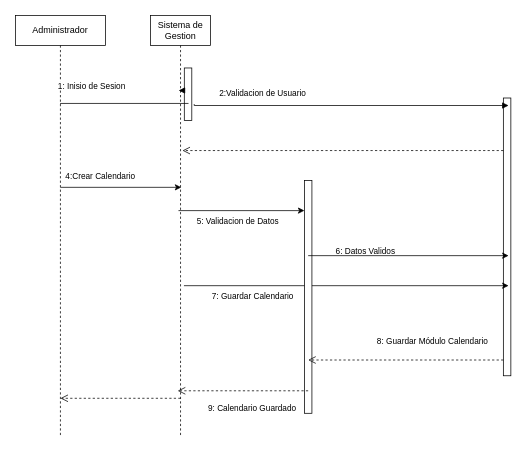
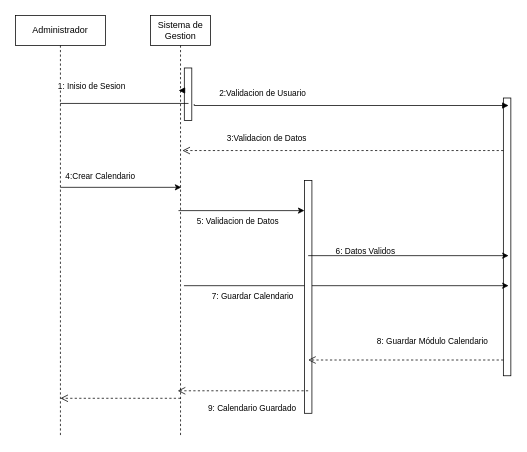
  <mxCell id="0" />
  <mxCell id="1" parent="0" />
  <mxCell id="2" value="&lt;font style=&quot;vertical-align: inherit;&quot;&gt;&lt;font style=&quot;vertical-align: inherit;&quot;&gt;Administrador&lt;/font&gt;&lt;/font&gt;" style="shape=umlLifeline;perimeter=lifelinePerimeter;whiteSpace=wrap;html=1;container=0;dropTarget=0;collapsible=0;recursiveResize=0;outlineConnect=0;portConstraint=eastwest;newEdgeStyle={&quot;edgeStyle&quot;:&quot;elbowEdgeStyle&quot;,&quot;elbow&quot;:&quot;vertical&quot;,&quot;curved&quot;:0,&quot;rounded&quot;:0};" vertex="1" parent="1"><mxGeometry x="20" y="20" width="120" height="560" as="geometry" /></mxCell>
  <mxCell id="3" value="Sistema de Gestion" style="shape=umlLifeline;perimeter=lifelinePerimeter;whiteSpace=wrap;html=1;container=0;dropTarget=0;collapsible=0;recursiveResize=0;outlineConnect=0;portConstraint=eastwest;newEdgeStyle={&quot;edgeStyle&quot;:&quot;elbowEdgeStyle&quot;,&quot;elbow&quot;:&quot;vertical&quot;,&quot;curved&quot;:0,&quot;rounded&quot;:0};" vertex="1" parent="1"><mxGeometry x="200" y="20" width="80" height="560" as="geometry" /></mxCell>
  <mxCell id="4" value="&lt;span style=&quot;color: rgba(0, 0, 0, 0); font-family: monospace; font-size: 0px; text-align: start;&quot;&gt;%3CmxGraphModel%3E%3Croot%3E%3CmxCell%20id%3D%220%22%2F%3E%3CmxCell%20id%3D%221%22%20parent%3D%220%22%2F%3E%3CmxCell%20id%3D%222%22%20value%3D%229%3AAgenda%20Disponible%22%20style%3D%22html%3D1%3BverticalAlign%3Dbottom%3BendArrow%3Dopen%3Bdashed%3D1%3BendSize%3D8%3BedgeStyle%3DelbowEdgeStyle%3Belbow%3Dhorizontal%3Bcurved%3D0%3Brounded%3D0%3BexitX%3D0.5%3BexitY%3D0.885%3BexitDx%3D0%3BexitDy%3D0%3BexitPerimeter%3D0%3BentryX%3D0.545%3BentryY%3D0.885%3BentryDx%3D0%3BentryDy%3D0%3BentryPerimeter%3D0%3B%22%20edge%3D%221%22%20parent%3D%221%22%3E%3CmxGeometry%20relative%3D%221%22%20as%3D%22geometry%22%3E%3CmxPoint%20x%3D%221030%22%20y%3D%22900%22%20as%3D%22targetPoint%22%2F%3E%3CArray%20as%3D%22points%22%3E%3CmxPoint%20x%3D%221135%22%20y%3D%22900%22%2F%3E%3C%2FArray%3E%3CmxPoint%20x%3D%221240%22%20y%3D%22900%22%20as%3D%22sourcePoint%22%2F%3E%3CmxPoint%20as%3D%22offset%22%2F%3E%3C%2FmxGeometry%3E%3C%2FmxCell%3E%3C%2Froot%3E%3C%2FmxGraphModel%3E&lt;/span&gt;" style="html=1;points=[];perimeter=orthogonalPerimeter;outlineConnect=0;targetShapes=umlLifeline;portConstraint=eastwest;newEdgeStyle={&quot;edgeStyle&quot;:&quot;elbowEdgeStyle&quot;,&quot;elbow&quot;:&quot;vertical&quot;,&quot;curved&quot;:0,&quot;rounded&quot;:0};" vertex="1" parent="3"><mxGeometry x="45" y="70" width="10" height="70" as="geometry" /></mxCell>
  <mxCell id="5" value="" style="html=1;points=[];perimeter=orthogonalPerimeter;outlineConnect=0;targetShapes=umlLifeline;portConstraint=eastwest;newEdgeStyle={&quot;edgeStyle&quot;:&quot;elbowEdgeStyle&quot;,&quot;elbow&quot;:&quot;vertical&quot;,&quot;curved&quot;:0,&quot;rounded&quot;:0};" vertex="1" parent="1"><mxGeometry x="670" y="130" width="10" height="370" as="geometry" /></mxCell>
  <mxCell id="6" value="" style="html=1;verticalAlign=bottom;endArrow=block;edgeStyle=elbowEdgeStyle;elbow=vertical;curved=0;rounded=0;exitX=0.916;exitY=0.952;exitDx=0;exitDy=0;exitPerimeter=0;" edge="1" parent="1" source="9"><mxGeometry relative="1" as="geometry"><mxPoint x="275" y="120" as="sourcePoint" /><Array as="points"><mxPoint x="365" y="140" /></Array><mxPoint x="677" y="140" as="targetPoint" /></mxGeometry></mxCell>
  <mxCell id="7" value="&lt;div style=&quot;text-align: center;&quot;&gt;&lt;span style=&quot;font-size: 11px; text-wrap: nowrap; background-color: rgb(255, 255, 255);&quot;&gt;&lt;font style=&quot;vertical-align: inherit;&quot;&gt;&lt;font style=&quot;vertical-align: inherit;&quot;&gt;2:Validacion de Usuario&lt;/font&gt;&lt;/font&gt;&lt;/span&gt;&lt;/div&gt;" style="text;whiteSpace=wrap;html=1;" vertex="1" parent="1"><mxGeometry x="290" y="110" width="110" height="40" as="geometry" /></mxCell>
  <mxCell id="8" value="" style="html=1;verticalAlign=bottom;endArrow=block;edgeStyle=elbowEdgeStyle;elbow=vertical;curved=0;rounded=0;" edge="1" parent="1" source="3" target="9"><mxGeometry relative="1" as="geometry"><mxPoint x="255" y="120" as="sourcePoint" /><Array as="points" /><mxPoint x="425" y="120" as="targetPoint" /></mxGeometry></mxCell>
  <mxCell id="9" value="&lt;div style=&quot;text-align: center;&quot;&gt;&lt;span style=&quot;font-size: 11px; text-wrap: nowrap; background-color: rgb(255, 255, 255);&quot;&gt;&lt;font style=&quot;vertical-align: inherit;&quot;&gt;&lt;font style=&quot;vertical-align: inherit;&quot;&gt;&lt;font style=&quot;vertical-align: inherit;&quot;&gt;&lt;font style=&quot;vertical-align: inherit;&quot;&gt;1: Inisio de Sesion&lt;/font&gt;&lt;/font&gt;&lt;/font&gt;&lt;/font&gt;&lt;/span&gt;&lt;/div&gt;" style="text;whiteSpace=wrap;html=1;" vertex="1" parent="1"><mxGeometry x="75" y="100" width="200" height="40" as="geometry" /></mxCell>
  <mxCell id="10" value="" style="html=1;verticalAlign=bottom;endArrow=open;dashed=1;endSize=8;edgeStyle=elbowEdgeStyle;elbow=horizontal;curved=0;rounded=0;" edge="1" parent="1" source="5"><mxGeometry x="-0.005" y="-20" relative="1" as="geometry"><mxPoint x="242.5" y="200" as="targetPoint" /><Array as="points"><mxPoint x="337.5" y="200" /></Array><mxPoint x="437.5" y="200" as="sourcePoint" /><mxPoint as="offset" /></mxGeometry></mxCell>
  <mxCell id="11" value="" style="endArrow=none;html=1;rounded=0;entryX=0.878;entryY=0.931;entryDx=0;entryDy=0;entryPerimeter=0;" edge="1" parent="1" source="2" target="9"><mxGeometry width="50" height="50" relative="1" as="geometry"><mxPoint x="85" y="180" as="sourcePoint" /><mxPoint x="135" y="130" as="targetPoint" /></mxGeometry></mxCell>
  <mxCell id="12" value="&lt;div style=&quot;text-align: center;&quot;&gt;&lt;span style=&quot;font-size: 11px; text-wrap: nowrap; background-color: rgb(255, 255, 255);&quot;&gt;&lt;font style=&quot;vertical-align: inherit;&quot;&gt;&lt;font style=&quot;vertical-align: inherit;&quot;&gt;4:Crear Calendario&lt;/font&gt;&lt;/font&gt;&lt;/span&gt;&lt;/div&gt;" style="text;whiteSpace=wrap;html=1;" vertex="1" parent="1"><mxGeometry x="85" y="220" width="130" height="40" as="geometry" /></mxCell>
  <mxCell id="13" value="" style="endArrow=classic;html=1;rounded=0;" edge="1" parent="1" target="21"><mxGeometry width="50" height="50" relative="1" as="geometry"><mxPoint x="237.25" y="280" as="sourcePoint" /><mxPoint x="452.75" y="280" as="targetPoint" /></mxGeometry></mxCell>
  <mxCell id="14" value="" style="endArrow=classic;html=1;rounded=0;" edge="1" parent="1"><mxGeometry width="50" height="50" relative="1" as="geometry"><mxPoint x="80" y="249" as="sourcePoint" /><mxPoint x="241" y="249" as="targetPoint" /></mxGeometry></mxCell>
  <mxCell id="15" value="&lt;div style=&quot;text-align: center;&quot;&gt;&lt;span style=&quot;font-size: 11px; text-wrap: nowrap; background-color: rgb(255, 255, 255);&quot;&gt;&lt;font style=&quot;vertical-align: inherit;&quot;&gt;&lt;font style=&quot;vertical-align: inherit;&quot;&gt;5: Validacion de Datos&lt;/font&gt;&lt;/font&gt;&lt;/span&gt;&lt;/div&gt;" style="text;whiteSpace=wrap;html=1;" vertex="1" parent="1"><mxGeometry x="260" y="280" width="110" height="40" as="geometry" /></mxCell>
+ <mxCell id="16" value="&lt;div style=&quot;text-align: center;&quot;&gt;&lt;span style=&quot;font-size: 11px; text-wrap: nowrap; background-color: rgb(255, 255, 255);&quot;&gt;&lt;font style=&quot;vertical-align: inherit;&quot;&gt;&lt;font style=&quot;vertical-align: inherit;&quot;&gt;3:Validacion de Datos&lt;/font&gt;&lt;/font&gt;&lt;/span&gt;&lt;/div&gt;" style="text;whiteSpace=wrap;html=1;" vertex="1" parent="1"><mxGeometry x="300" y="170" width="110" height="40" as="geometry" /></mxCell>
  <mxCell id="17" value="&lt;div style=&quot;text-align: center;&quot;&gt;&lt;span style=&quot;font-size: 11px; text-wrap: nowrap; background-color: rgb(255, 255, 255);&quot;&gt;6: Datos Validos&lt;/span&gt;&lt;/div&gt;" style="text;whiteSpace=wrap;html=1;" vertex="1" parent="1"><mxGeometry x="445" y="320" width="110" height="40" as="geometry" /></mxCell>
  <mxCell id="18" value="" style="endArrow=classic;html=1;rounded=0;" edge="1" parent="1"><mxGeometry width="50" height="50" relative="1" as="geometry"><mxPoint x="244.5" y="380" as="sourcePoint" /><mxPoint x="677" y="380" as="targetPoint" /></mxGeometry></mxCell>
  <mxCell id="19" value="&lt;div style=&quot;text-align: center;&quot;&gt;&lt;span style=&quot;font-size: 11px; text-wrap: nowrap; background-color: rgb(255, 255, 255);&quot;&gt;&lt;font style=&quot;vertical-align: inherit;&quot;&gt;&lt;font style=&quot;vertical-align: inherit;&quot;&gt;7: Guardar Calendario&lt;/font&gt;&lt;/font&gt;&lt;/span&gt;&lt;/div&gt;" style="text;whiteSpace=wrap;html=1;" vertex="1" parent="1"><mxGeometry x="280" y="380" width="110" height="40" as="geometry" /></mxCell>
  <mxCell id="20" value="&lt;div style=&quot;text-align: center;&quot;&gt;&lt;span style=&quot;font-size: 11px; text-wrap: nowrap; background-color: rgb(255, 255, 255);&quot;&gt;&lt;font style=&quot;vertical-align: inherit;&quot;&gt;&lt;font style=&quot;vertical-align: inherit;&quot;&gt;8: Guardar Módulo Calendario&lt;/font&gt;&lt;/font&gt;&lt;/span&gt;&lt;/div&gt;" style="text;whiteSpace=wrap;html=1;" vertex="1" parent="1"><mxGeometry x="500" y="440" width="110" height="40" as="geometry" /></mxCell>
  <mxCell id="21" value="&lt;span style=&quot;color: rgba(0, 0, 0, 0); font-family: monospace; font-size: 0px; text-align: start;&quot;&gt;%3CmxGraphModel%3E%3Croot%3E%3CmxCell%20id%3D%220%22%2F%3E%3CmxCell%20id%3D%221%22%20parent%3D%220%22%2F%3E%3CmxCell%20id%3D%222%22%20value%3D%229%3AAgenda%20Disponible%22%20style%3D%22html%3D1%3BverticalAlign%3Dbottom%3BendArrow%3Dopen%3Bdashed%3D1%3BendSize%3D8%3BedgeStyle%3DelbowEdgeStyle%3Belbow%3Dhorizontal%3Bcurved%3D0%3Brounded%3D0%3BexitX%3D0.5%3BexitY%3D0.885%3BexitDx%3D0%3BexitDy%3D0%3BexitPerimeter%3D0%3BentryX%3D0.545%3BentryY%3D0.885%3BentryDx%3D0%3BentryDy%3D0%3BentryPerimeter%3D0%3B%22%20edge%3D%221%22%20parent%3D%221%22%3E%3CmxGeometry%20relative%3D%221%22%20as%3D%22geometry%22%3E%3CmxPoint%20x%3D%221030%22%20y%3D%22900%22%20as%3D%22targetPoint%22%2F%3E%3CArray%20as%3D%22points%22%3E%3CmxPoint%20x%3D%221135%22%20y%3D%22900%22%2F%3E%3C%2FArray%3E%3CmxPoint%20x%3D%221240%22%20y%3D%22900%22%20as%3D%22sourcePoint%22%2F%3E%3CmxPoint%20as%3D%22offset%22%2F%3E%3C%2FmxGeometry%3E%3C%2FmxCell%3E%3C%2Froot%3E%3C%2FmxGraphModel%3E&lt;/span&gt;" style="html=1;points=[];perimeter=orthogonalPerimeter;outlineConnect=0;targetShapes=umlLifeline;portConstraint=eastwest;newEdgeStyle={&quot;edgeStyle&quot;:&quot;elbowEdgeStyle&quot;,&quot;elbow&quot;:&quot;vertical&quot;,&quot;curved&quot;:0,&quot;rounded&quot;:0};" vertex="1" parent="1"><mxGeometry x="405" y="240" width="10" height="310" as="geometry" /></mxCell>
  <mxCell id="22" value="" style="endArrow=classic;html=1;rounded=0;" edge="1" parent="1"><mxGeometry width="50" height="50" relative="1" as="geometry"><mxPoint x="410" y="340" as="sourcePoint" /><mxPoint x="677" y="340" as="targetPoint" /></mxGeometry></mxCell>
  <mxCell id="23" value="" style="html=1;verticalAlign=bottom;endArrow=open;dashed=1;endSize=8;edgeStyle=elbowEdgeStyle;elbow=horizontal;curved=0;rounded=0;" edge="1" parent="1" source="5"><mxGeometry x="-0.005" y="-20" relative="1" as="geometry"><mxPoint x="410" y="479" as="targetPoint" /><Array as="points"><mxPoint x="675" y="470" /></Array><mxPoint x="706.25" y="479" as="sourcePoint" /><mxPoint as="offset" /></mxGeometry></mxCell>
  <mxCell id="24" value="" style="html=1;verticalAlign=bottom;endArrow=open;dashed=1;endSize=8;edgeStyle=elbowEdgeStyle;elbow=horizontal;curved=0;rounded=0;" edge="1" parent="1"><mxGeometry x="-0.005" y="-20" relative="1" as="geometry"><mxPoint x="236.25" y="520" as="targetPoint" /><Array as="points" /><mxPoint x="410" y="520" as="sourcePoint" /><mxPoint as="offset" /></mxGeometry></mxCell>
  <mxCell id="25" value="&lt;div style=&quot;text-align: center;&quot;&gt;&lt;span style=&quot;font-size: 11px; text-wrap: nowrap; background-color: rgb(255, 255, 255);&quot;&gt;&lt;font style=&quot;vertical-align: inherit;&quot;&gt;&lt;font style=&quot;vertical-align: inherit;&quot;&gt;9: Calendario Guardado&lt;/font&gt;&lt;/font&gt;&lt;/span&gt;&lt;/div&gt;" style="text;whiteSpace=wrap;html=1;" vertex="1" parent="1"><mxGeometry x="275" y="530" width="110" height="40" as="geometry" /></mxCell>
  <mxCell id="26" value="" style="html=1;verticalAlign=bottom;endArrow=open;dashed=1;endSize=8;edgeStyle=elbowEdgeStyle;elbow=horizontal;curved=0;rounded=0;" edge="1" parent="1"><mxGeometry x="-0.005" y="-20" relative="1" as="geometry"><mxPoint x="80" y="530" as="targetPoint" /><Array as="points" /><mxPoint x="240" y="530" as="sourcePoint" /><mxPoint as="offset" /></mxGeometry></mxCell>
